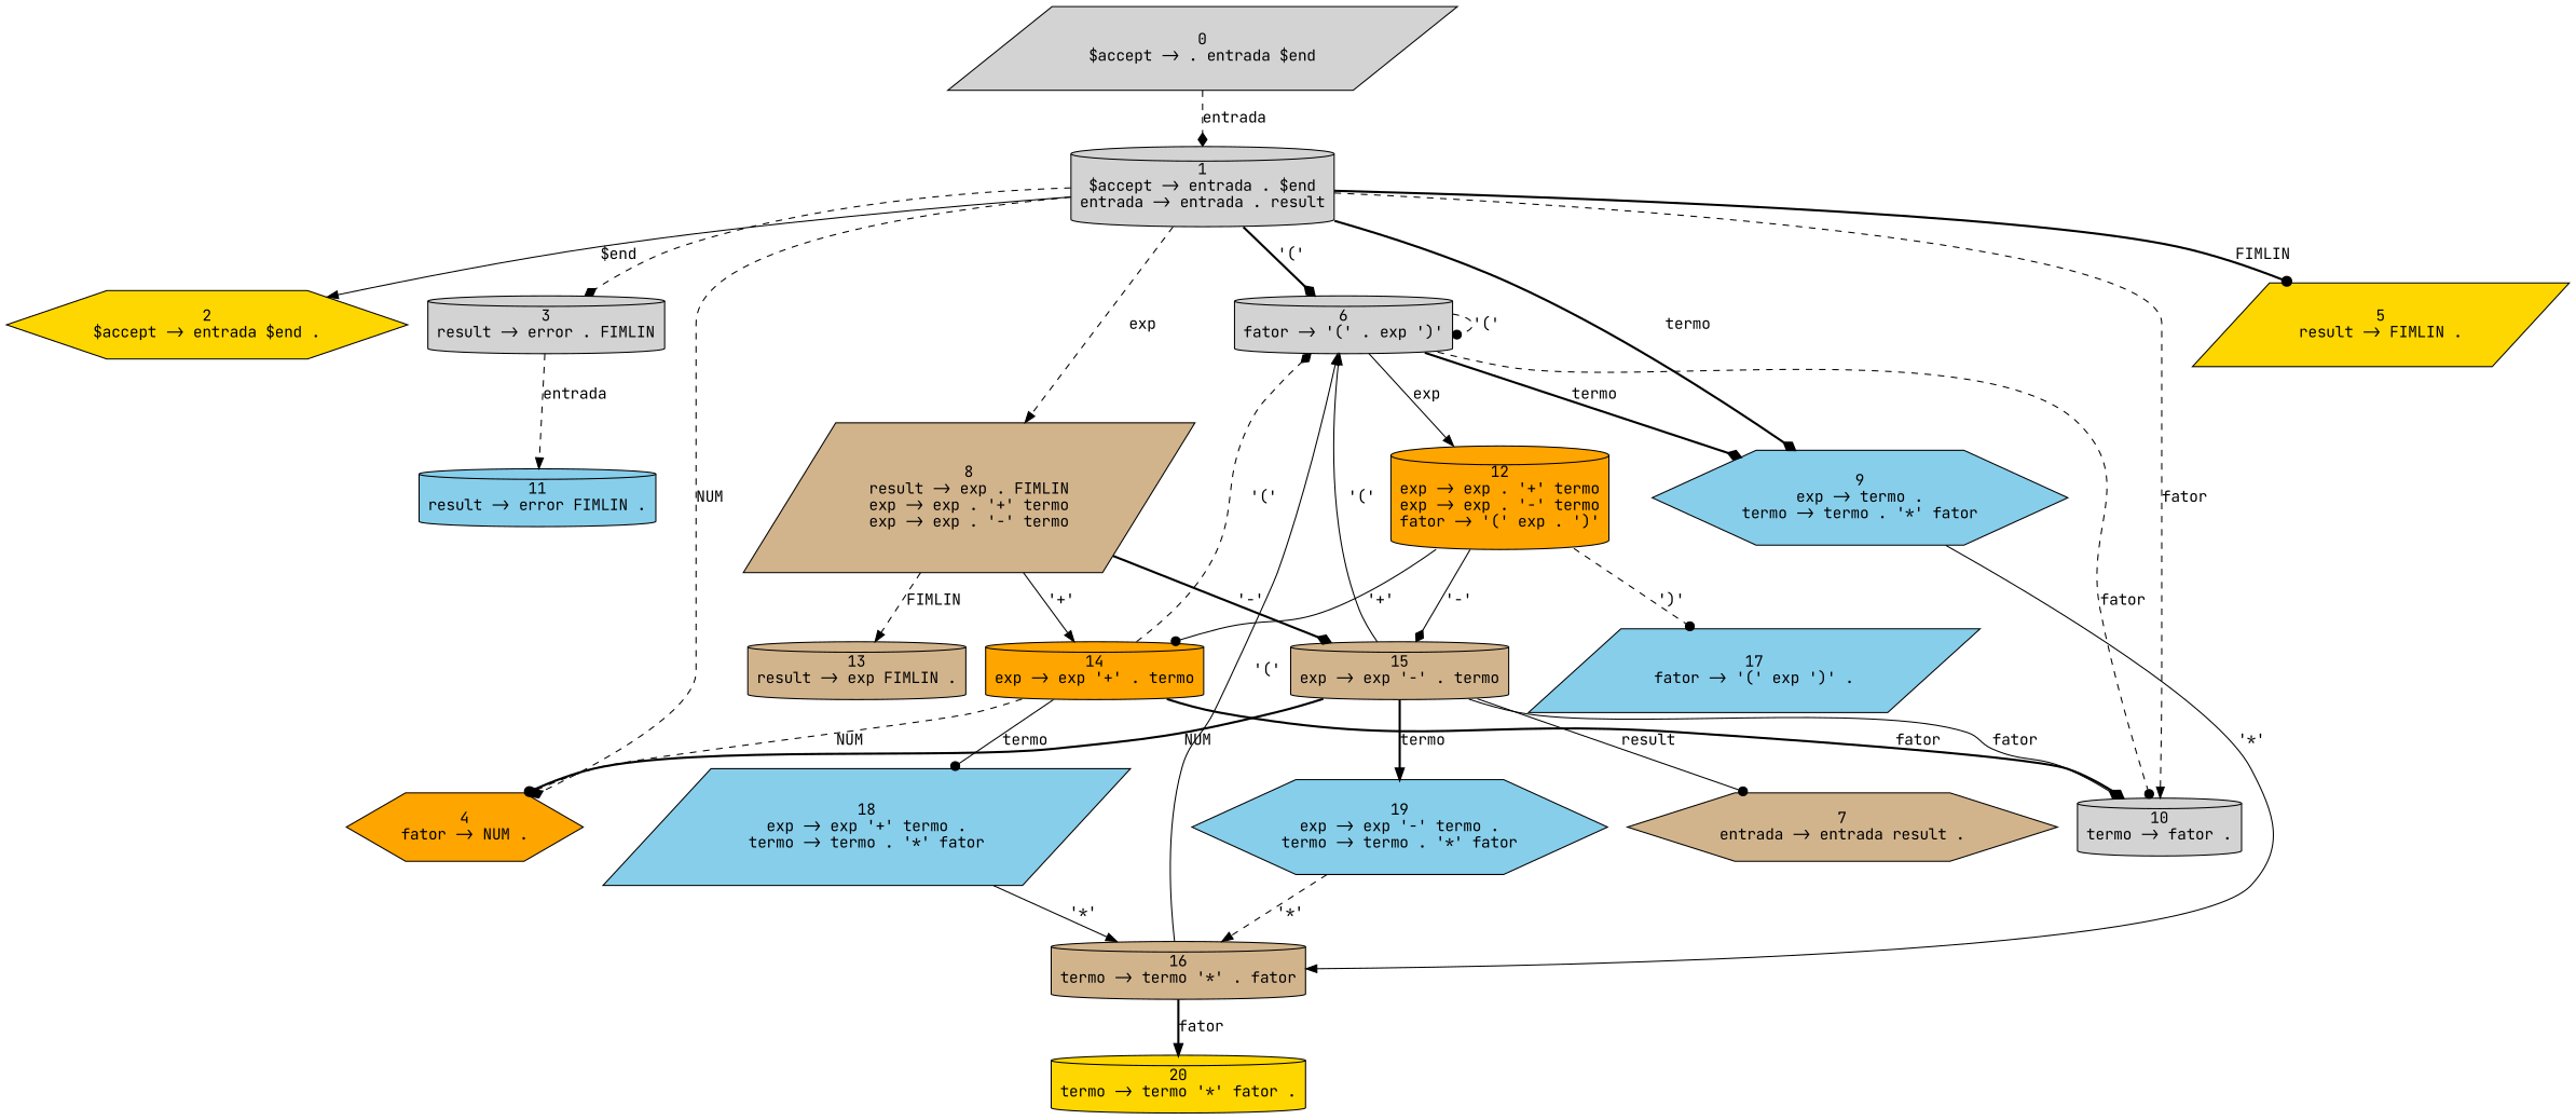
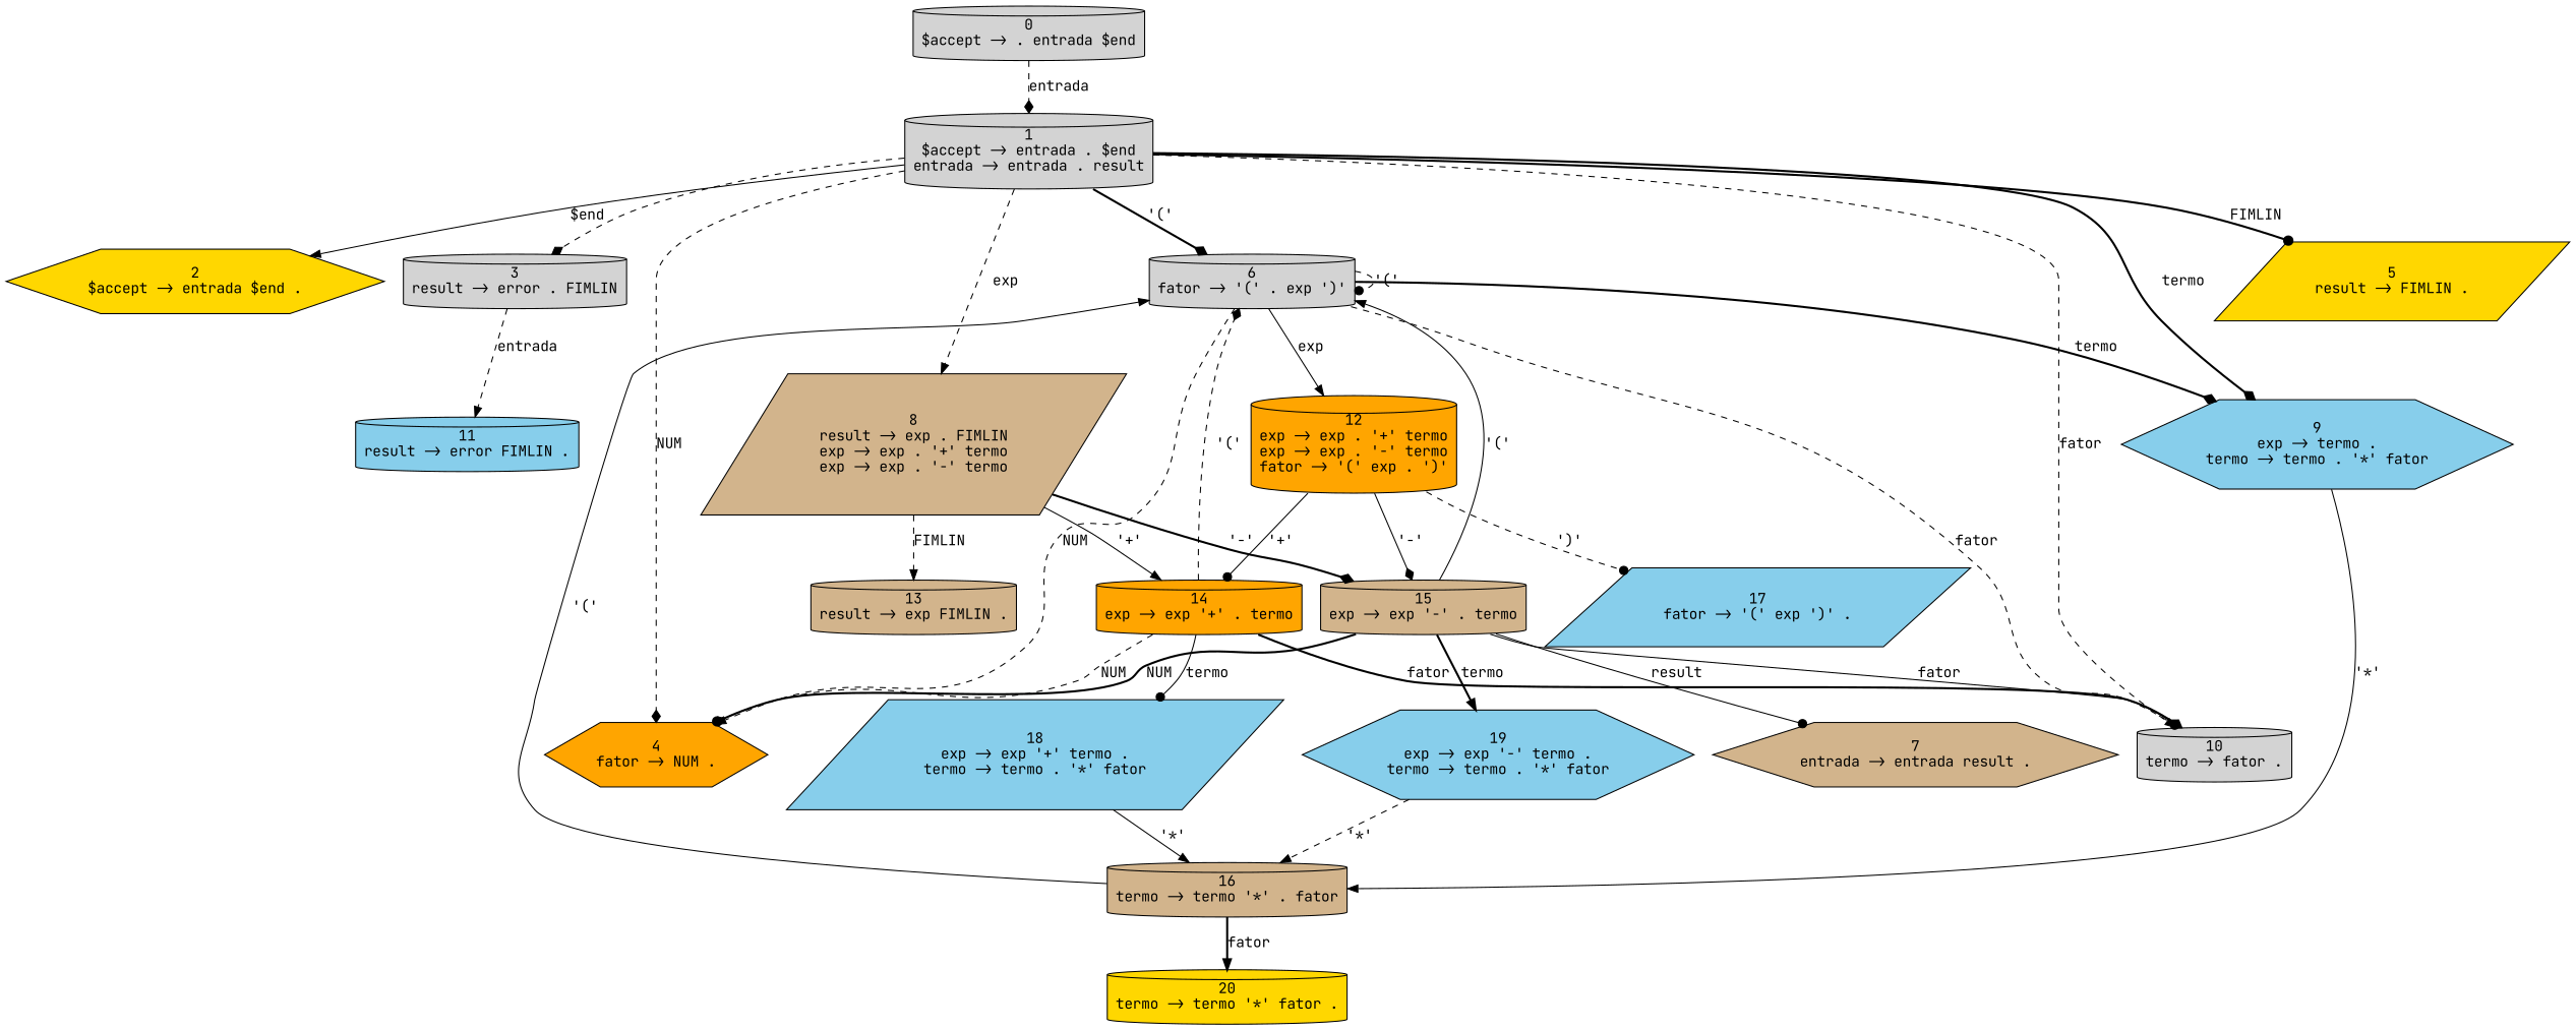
  digraph {
    fontname="JetBrains Mono"
    node [fillcolor=lightgrey fontname="JetBrains Mono" shape=cylinder style=filled]
    edge [arrowhead=normal fontname="JetBrains Mono" style=dashed]
-   n1 [label="0\n$accept -> . entrada $end" shape=parallelogram]
+   n1 [label="0\n$accept -> . entrada $end"]
    n2 [label="1\n$accept -> entrada . $end\nentrada -> entrada . result"]
    n3 [fillcolor=gold label="2\n$accept -> entrada $end ." shape=hexagon]
    n4 [label="3\nresult -> error . FIMLIN"]
    n5 [fillcolor=orange label="4\nfator -> NUM ." shape=hexagon]
    n6 [fillcolor=gold label="5\nresult -> FIMLIN ." shape=parallelogram]
    n7 [label="6\nfator -> '(' . exp ')'"]
    n8 [fillcolor=tan label="8\nresult -> exp . FIMLIN\nexp -> exp . '+' termo\nexp -> exp . '-' termo" shape=parallelogram]
    n9 [fillcolor=skyblue label="9\nexp -> termo .\ntermo -> termo . '*' fator" shape=hexagon]
    n10 [label="10\ntermo -> fator ."]
    n11 [fillcolor=skyblue label="11\nresult -> error FIMLIN ."]
    n12 [fillcolor=orange label="12\nexp -> exp . '+' termo\nexp -> exp . '-' termo\nfator -> '(' exp . ')'"]
    n13 [fillcolor=tan label="7\nentrada -> entrada result ." shape=hexagon]
    n14 [fillcolor=tan label="13\nresult -> exp FIMLIN ."]
    n15 [fillcolor=orange label="14\nexp -> exp '+' . termo"]
    n16 [fillcolor=tan label="15\nexp -> exp '-' . termo"]
    n17 [fillcolor=tan label="16\ntermo -> termo '*' . fator"]
    n18 [fillcolor=skyblue label="17\nfator -> '(' exp ')' ." shape=parallelogram]
    n19 [fillcolor=skyblue label="18\nexp -> exp '+' termo .\ntermo -> termo . '*' fator" shape=parallelogram]
    n20 [fillcolor=skyblue label="19\nexp -> exp '-' termo .\ntermo -> termo . '*' fator" shape=hexagon]
    n21 [fillcolor=gold label="20\ntermo -> termo '*' fator ."]
    n1 -> n2 [arrowhead=diamond label=entrada]
    n2 -> n3 [label="$end" style=solid]
    n2 -> n4 [arrowhead=diamond]
    n2 -> n5 [arrowhead=diamond label=NUM]
    n2 -> n6 [arrowhead=dot label=FIMLIN style=bold]
    n2 -> n7 [arrowhead=diamond label="'('" style=bold]
    n2 -> n8 [label=exp]
    n2 -> n9 [arrowhead=diamond label=termo style=bold]
    n2 -> n10 [label=fator]
    n4 -> n11 [label=entrada]
+   n7 -> n5 [label=NUM]
    n7 -> n7 [arrowhead=dot label="'('"]
    n7 -> n9 [arrowhead=diamond label=termo style=bold]
    n7 -> n10 [arrowhead=dot label=fator]
    n7 -> n12 [label=exp style=solid]
    n8 -> n14 [label=FIMLIN]
    n8 -> n15 [label="'+'" style=solid]
    n8 -> n16 [arrowhead=diamond label="'-'" style=bold]
    n9 -> n17 [label="'*'" style=solid]
    n12 -> n15 [arrowhead=dot label="'+'" style=solid]
    n12 -> n16 [arrowhead=diamond label="'-'" style=solid]
    n12 -> n18 [arrowhead=dot label="')'"]
    n15 -> n5 [arrowhead=diamond label=NUM]
    n15 -> n7 [arrowhead=diamond label="'('"]
    n15 -> n10 [arrowhead=diamond label=fator style=bold]
    n15 -> n19 [arrowhead=dot label=termo style=solid]
    n16 -> n5 [arrowhead=dot label=NUM style=bold]
    n16 -> n7 [label="'('" style=solid]
    n16 -> n10 [arrowhead=diamond label=fator style=solid]
    n16 -> n13 [arrowhead=dot label=result style=solid]
    n16 -> n20 [label=termo style=bold]
    n17 -> n7 [label="'('" style=solid]
    n17 -> n21 [label=fator style=bold]
    n19 -> n17 [label="'*'" style=solid]
    n20 -> n17 [label="'*'"]
  }
